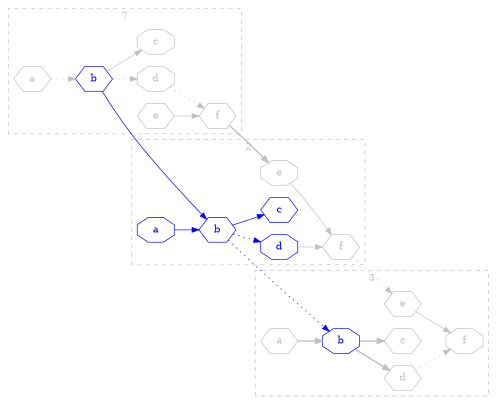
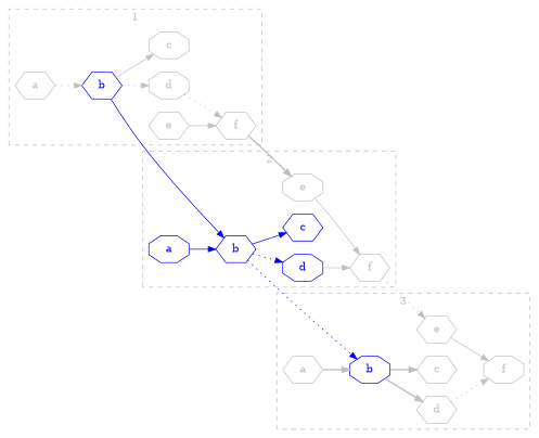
  digraph {
    rankdir=LR
    node [color=grey fontcolor=grey shape=hexagon]
    edge [color=grey style=solid]
    n1 [label=a]
    n2 [color=blue fontcolor=blue label=b]
    n3 [label=d shape=octagon]
    n4 [label=c shape=octagon]
    n5 [label=f]
    n6 [label=e]
    n7 [color=blue fontcolor=blue label=a shape=octagon]
    n8 [color=blue fontcolor=blue label=b]
    n9 [color=blue fontcolor=blue label=d shape=octagon]
    n10 [color=blue fontcolor=blue label=c]
    n11 [label=f]
    n12 [label=e shape=octagon]
    n13 [label=a]
    n14 [color=blue fontcolor=blue label=b shape=octagon]
    n15 [label=d]
    n16 [label=c]
    n17 [label=f shape=octagon]
    n18 [label=e]
    subgraph cluster_1 {
      color=grey
      fontcolor=grey
-     label=7
+     label=1
      style=dashed
      n1
      n2
      n3
      n4
      n5
      n6
    }
    subgraph cluster_2 {
      color=grey
      fontcolor=grey
      label=2
      style=dashed
      n7
      n8
      n9
      n10
      n11
      n12
    }
    subgraph cluster_3 {
      color=grey
      fontcolor=grey
      label=3
      style=dashed
      n13
      n14
      n15
      n16
      n17
      n18
    }
    n1 -> n2 [style=dotted]
    n2 -> n3 [style=dotted]
    n2 -> n4
    n2 -> n8 [color=blue]
    n3 -> n5 [style=dotted]
    n5 -> n12 [style=bold]
    n6 -> n5
    n7 -> n8 [color=blue]
    n8 -> n9 [color=blue style=dotted]
    n8 -> n10 [color=blue]
    n8 -> n14 [color=blue style=dotted]
    n9 -> n11
    n11 -> n18 [style=dotted]
    n12 -> n11
    n13 -> n14 [style=bold]
    n14 -> n15 [style=bold]
    n14 -> n16 [style=bold]
    n15 -> n17 [style=dotted]
    n18 -> n17
  }
